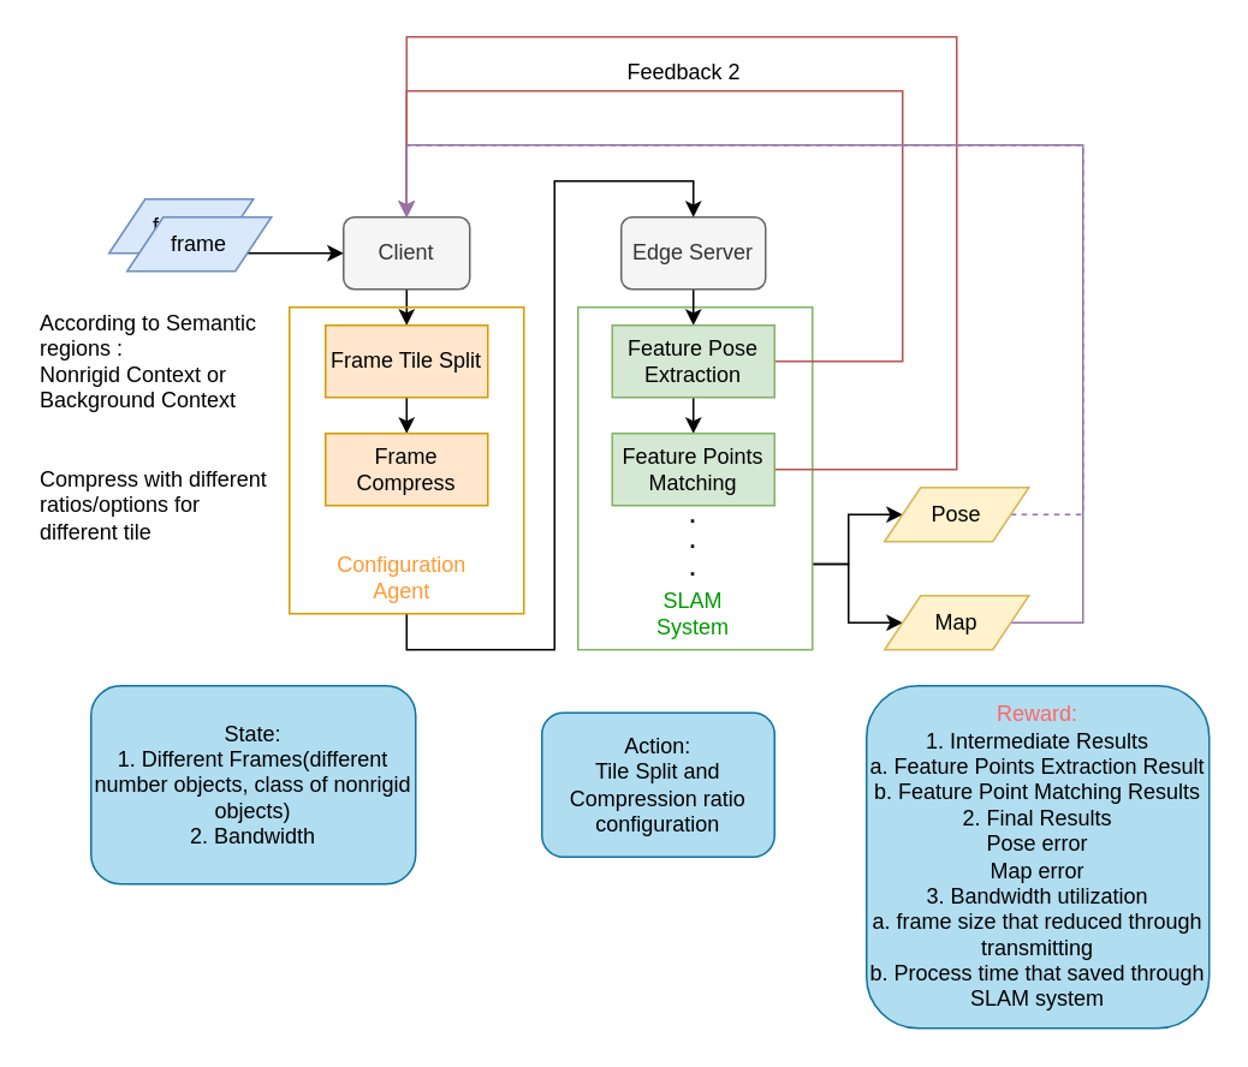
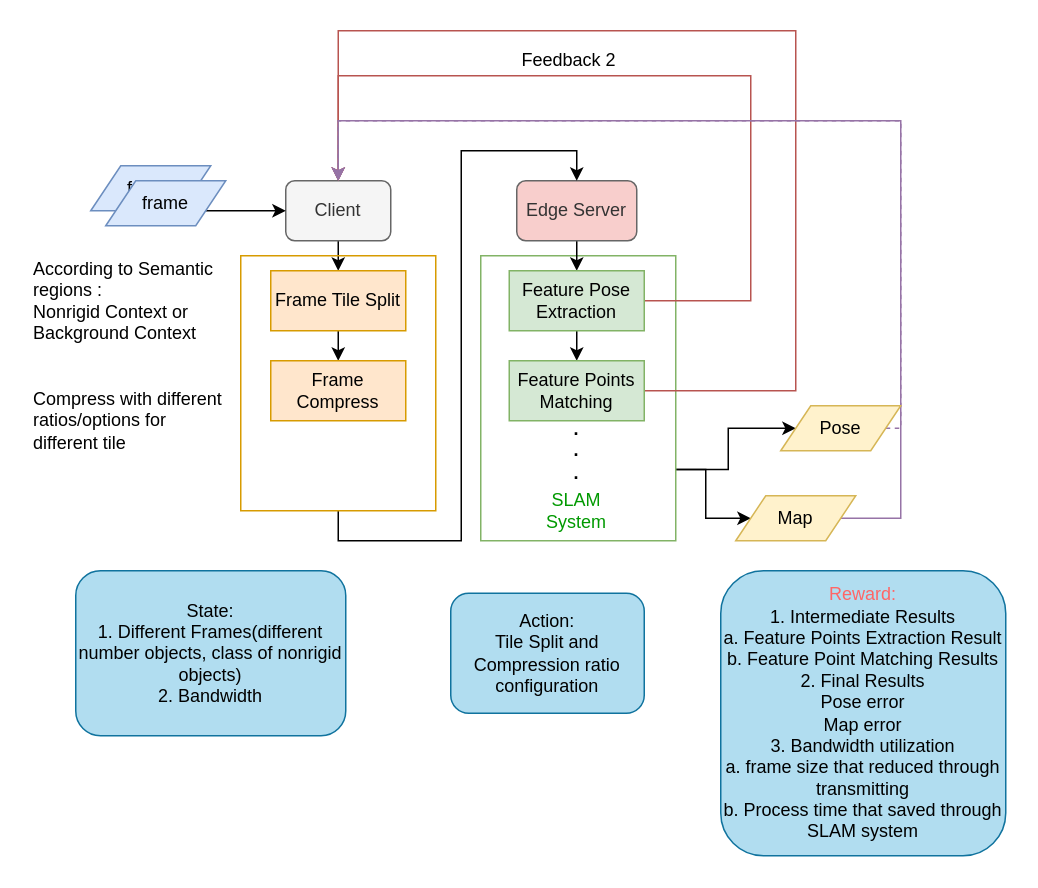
  <mxCell id="0" />
  <mxCell id="1" parent="0" />
  <mxCell id="2" style="edgeStyle=orthogonalEdgeStyle;rounded=0;orthogonalLoop=1;jettySize=auto;html=1;exitX=1;exitY=0.75;exitDx=0;exitDy=0;entryX=0;entryY=0.5;entryDx=0;entryDy=0;" parent="1" source="4" target="29" edge="1"><mxGeometry relative="1" as="geometry" /></mxCell>
  <mxCell id="3" style="edgeStyle=orthogonalEdgeStyle;rounded=0;orthogonalLoop=1;jettySize=auto;html=1;exitX=1;exitY=0.75;exitDx=0;exitDy=0;entryX=0;entryY=0.5;entryDx=0;entryDy=0;" parent="1" source="4" target="26" edge="1"><mxGeometry relative="1" as="geometry" /></mxCell>
  <mxCell id="4" value="" style="rounded=0;whiteSpace=wrap;html=1;strokeColor=#82b366;strokeWidth=1;fillColor=none;" parent="1" vertex="1"><mxGeometry x="320" y="170" width="130" height="190" as="geometry" /></mxCell>
  <mxCell id="5" style="edgeStyle=orthogonalEdgeStyle;rounded=0;orthogonalLoop=1;jettySize=auto;html=1;exitX=0.5;exitY=1;exitDx=0;exitDy=0;entryX=0.5;entryY=0;entryDx=0;entryDy=0;" parent="1" source="6" edge="1"><mxGeometry relative="1" as="geometry"><mxPoint x="225" y="180" as="targetPoint" /></mxGeometry></mxCell>
  <mxCell id="6" value="Client" style="rounded=1;whiteSpace=wrap;html=1;fillColor=#f5f5f5;strokeColor=#666666;fontColor=#333333;" parent="1" vertex="1"><mxGeometry x="190" y="120" width="70" height="40" as="geometry" /></mxCell>
  <mxCell id="7" style="edgeStyle=orthogonalEdgeStyle;rounded=0;orthogonalLoop=1;jettySize=auto;html=1;exitX=0.5;exitY=1;exitDx=0;exitDy=0;entryX=0.5;entryY=0;entryDx=0;entryDy=0;" parent="1" source="8" target="14" edge="1"><mxGeometry relative="1" as="geometry" /></mxCell>
- <mxCell id="8" value="Edge Server" style="rounded=1;whiteSpace=wrap;html=1;fillColor=#f5f5f5;strokeColor=#666666;fontColor=#333333;" parent="1" vertex="1"><mxGeometry x="344" y="120" width="80" height="40" as="geometry" /></mxCell>
+ <mxCell id="8" value="Edge Server" style="rounded=1;whiteSpace=wrap;html=1;fillColor=#f8cecc;strokeColor=#666666;fontColor=#333333;" parent="1" vertex="1"><mxGeometry x="344" y="120" width="80" height="40" as="geometry" /></mxCell>
  <mxCell id="9" value="frame" style="shape=parallelogram;perimeter=parallelogramPerimeter;whiteSpace=wrap;html=1;fixedSize=1;fillColor=#dae8fc;strokeColor=#6c8ebf;" parent="1" vertex="1"><mxGeometry x="60" y="110" width="80" height="30" as="geometry" /></mxCell>
  <mxCell id="10" style="edgeStyle=orthogonalEdgeStyle;rounded=0;orthogonalLoop=1;jettySize=auto;html=1;exitX=1;exitY=0.75;exitDx=0;exitDy=0;entryX=0;entryY=0.5;entryDx=0;entryDy=0;" parent="1" source="11" target="6" edge="1"><mxGeometry relative="1" as="geometry" /></mxCell>
  <mxCell id="11" value="frame" style="shape=parallelogram;perimeter=parallelogramPerimeter;whiteSpace=wrap;html=1;fixedSize=1;fillColor=#dae8fc;strokeColor=#6c8ebf;" parent="1" vertex="1"><mxGeometry x="70" y="120" width="80" height="30" as="geometry" /></mxCell>
  <mxCell id="12" style="edgeStyle=orthogonalEdgeStyle;rounded=0;orthogonalLoop=1;jettySize=auto;html=1;exitX=0.5;exitY=1;exitDx=0;exitDy=0;entryX=0.5;entryY=0;entryDx=0;entryDy=0;" parent="1" source="14" target="16" edge="1"><mxGeometry relative="1" as="geometry" /></mxCell>
  <mxCell id="13" style="edgeStyle=orthogonalEdgeStyle;rounded=0;orthogonalLoop=1;jettySize=auto;html=1;exitX=1;exitY=0.5;exitDx=0;exitDy=0;entryX=0.5;entryY=0;entryDx=0;entryDy=0;fillColor=#f8cecc;strokeColor=#b85450;" parent="1" source="14" target="6" edge="1"><mxGeometry relative="1" as="geometry"><Array as="points"><mxPoint x="500" y="200" /><mxPoint x="500" y="50" /><mxPoint x="225" y="50" /></Array></mxGeometry></mxCell>
  <mxCell id="14" value="Feature Pose&lt;br&gt;Extraction" style="rounded=0;whiteSpace=wrap;html=1;strokeColor=#82b366;strokeWidth=1;fillColor=#d5e8d4;" parent="1" vertex="1"><mxGeometry x="339" y="180" width="90" height="40" as="geometry" /></mxCell>
  <mxCell id="15" style="edgeStyle=orthogonalEdgeStyle;rounded=0;orthogonalLoop=1;jettySize=auto;html=1;exitX=1;exitY=0.5;exitDx=0;exitDy=0;entryX=0.5;entryY=0;entryDx=0;entryDy=0;fillColor=#f8cecc;strokeColor=#b85450;" parent="1" source="16" target="6" edge="1"><mxGeometry relative="1" as="geometry"><Array as="points"><mxPoint x="530" y="260" /><mxPoint x="530" y="20" /><mxPoint x="225" y="20" /></Array></mxGeometry></mxCell>
  <mxCell id="16" value="Feature Points&lt;br&gt;Matching" style="rounded=0;whiteSpace=wrap;html=1;strokeColor=#82b366;strokeWidth=1;fillColor=#d5e8d4;" parent="1" vertex="1"><mxGeometry x="339" y="240" width="90" height="40" as="geometry" /></mxCell>
  <mxCell id="17" style="edgeStyle=orthogonalEdgeStyle;rounded=0;orthogonalLoop=1;jettySize=auto;html=1;exitX=0.5;exitY=1;exitDx=0;exitDy=0;entryX=0.5;entryY=0;entryDx=0;entryDy=0;" parent="1" source="18" target="20" edge="1"><mxGeometry relative="1" as="geometry" /></mxCell>
  <mxCell id="18" value="Frame Tile Split" style="rounded=0;whiteSpace=wrap;html=1;strokeColor=#d79b00;strokeWidth=1;fillColor=#ffe6cc;" parent="1" vertex="1"><mxGeometry x="180" y="180" width="90" height="40" as="geometry" /></mxCell>
  <mxCell id="19" style="edgeStyle=orthogonalEdgeStyle;rounded=0;orthogonalLoop=1;jettySize=auto;html=1;exitX=0.5;exitY=1;exitDx=0;exitDy=0;entryX=0.5;entryY=0;entryDx=0;entryDy=0;" parent="1" source="33" target="8" edge="1"><mxGeometry relative="1" as="geometry"><Array as="points"><mxPoint x="225" y="360" /><mxPoint x="307" y="360" /><mxPoint x="307" y="100" /><mxPoint x="384" y="100" /></Array></mxGeometry></mxCell>
  <mxCell id="20" value="Frame Compress" style="rounded=0;whiteSpace=wrap;html=1;strokeColor=#d79b00;strokeWidth=1;fillColor=#ffe6cc;" parent="1" vertex="1"><mxGeometry x="180" y="240" width="90" height="40" as="geometry" /></mxCell>
  <mxCell id="21" value="According to Semantic regions :&lt;br&gt;Nonrigid Context or Background Context" style="text;html=1;strokeColor=none;fillColor=none;align=left;verticalAlign=middle;whiteSpace=wrap;rounded=0;" parent="1" vertex="1"><mxGeometry x="20" y="170" width="130" height="60" as="geometry" /></mxCell>
  <mxCell id="22" value="Compress with different ratios/options for different tile" style="text;html=1;strokeColor=none;fillColor=none;align=left;verticalAlign=middle;whiteSpace=wrap;rounded=0;" parent="1" vertex="1"><mxGeometry x="20" y="250" width="130" height="60" as="geometry" /></mxCell>
  <mxCell id="23" value="&lt;b&gt;.&lt;br&gt;.&lt;br&gt;.&lt;/b&gt;" style="text;html=1;strokeColor=none;fillColor=none;align=center;verticalAlign=middle;whiteSpace=wrap;rounded=0;" parent="1" vertex="1"><mxGeometry x="364" y="290" width="40" height="20" as="geometry" /></mxCell>
  <mxCell id="24" value="SLAM System" style="text;html=1;strokeColor=none;fillColor=none;align=center;verticalAlign=middle;whiteSpace=wrap;rounded=0;fontColor=#009900;" parent="1" vertex="1"><mxGeometry x="364" y="330" width="40" height="20" as="geometry" /></mxCell>
  <mxCell id="25" style="edgeStyle=orthogonalEdgeStyle;rounded=0;orthogonalLoop=1;jettySize=auto;html=1;exitX=1;exitY=0.5;exitDx=0;exitDy=0;entryX=0.5;entryY=0;entryDx=0;entryDy=0;fillColor=#e1d5e7;strokeColor=#9673a6;" parent="1" source="26" target="6" edge="1"><mxGeometry relative="1" as="geometry"><Array as="points"><mxPoint x="600" y="345" /><mxPoint x="600" y="80" /><mxPoint x="225" y="80" /></Array></mxGeometry></mxCell>
  <mxCell id="26" value="Map" style="shape=parallelogram;perimeter=parallelogramPerimeter;whiteSpace=wrap;html=1;fixedSize=1;fillColor=#fff2cc;strokeColor=#d6b656;" parent="1" vertex="1"><mxGeometry x="490" y="330" width="80" height="30" as="geometry" /></mxCell>
  <mxCell id="27" value="Feedback 2" style="text;html=1;strokeColor=none;fillColor=none;align=center;verticalAlign=middle;whiteSpace=wrap;rounded=0;" parent="1" vertex="1"><mxGeometry x="344" y="30" width="70" height="20" as="geometry" /></mxCell>
  <mxCell id="28" style="edgeStyle=orthogonalEdgeStyle;rounded=0;orthogonalLoop=1;jettySize=auto;html=1;exitX=1;exitY=0.5;exitDx=0;exitDy=0;entryX=0.5;entryY=0;entryDx=0;entryDy=0;fillColor=#e1d5e7;strokeColor=#9673a6;dashed=1;" parent="1" source="29" target="6" edge="1"><mxGeometry relative="1" as="geometry"><Array as="points"><mxPoint x="600" y="285" /><mxPoint x="600" y="80" /><mxPoint x="225" y="80" /></Array></mxGeometry></mxCell>
- <mxCell id="29" value="Pose" style="shape=parallelogram;perimeter=parallelogramPerimeter;whiteSpace=wrap;html=1;fixedSize=1;fillColor=#fff2cc;strokeColor=#d6b656;" parent="1" vertex="1"><mxGeometry x="490" y="270" width="80" height="30" as="geometry" /></mxCell>
+ <mxCell id="29" value="Pose" style="shape=parallelogram;perimeter=parallelogramPerimeter;whiteSpace=wrap;html=1;fixedSize=1;fillColor=#fff2cc;strokeColor=#d6b656;" parent="1" vertex="1"><mxGeometry x="520" y="270" width="80" height="30" as="geometry" /></mxCell>
  <mxCell id="30" value="State:&lt;br&gt;&lt;div&gt;&lt;div&gt;&lt;span style=&quot;background-color: transparent&quot;&gt;1. Different Frames&lt;/span&gt;&lt;span style=&quot;background-color: transparent&quot;&gt;(different number objects, class of nonrigid objects)&lt;/span&gt;&lt;/div&gt;&lt;span style=&quot;background-color: transparent&quot;&gt;&lt;div&gt;&lt;span style=&quot;background-color: transparent&quot;&gt;2. Bandwidth&lt;/span&gt;&lt;/div&gt;&lt;/span&gt;&lt;/div&gt;" style="rounded=1;whiteSpace=wrap;html=1;strokeColor=#10739e;strokeWidth=1;fillColor=#b1ddf0;align=center;" parent="1" vertex="1"><mxGeometry x="50" y="380" width="180" height="110" as="geometry" /></mxCell>
  <mxCell id="31" value="Action:&lt;br&gt;Tile Split and Compression ratio configuration" style="rounded=1;whiteSpace=wrap;html=1;strokeColor=#10739e;strokeWidth=1;fillColor=#b1ddf0;" parent="1" vertex="1"><mxGeometry x="300" y="395" width="129" height="80" as="geometry" /></mxCell>
  <mxCell id="32" value="&lt;font color=&quot;#ff6666&quot;&gt;Reward:&lt;/font&gt;&lt;br&gt;1. Intermediate Results&lt;br&gt;a. Feature Points Extraction Result&lt;br&gt;b. Feature Point Matching Results&lt;br&gt;2. Final Results&lt;br&gt;Pose error&lt;br&gt;Map error&lt;br&gt;3. Bandwidth utilization&lt;br&gt;a. frame size that reduced through transmitting&lt;br&gt;b. Process time that saved through SLAM system&lt;br&gt;" style="rounded=1;whiteSpace=wrap;html=1;strokeColor=#10739e;strokeWidth=1;fillColor=#b1ddf0;" parent="1" vertex="1"><mxGeometry x="480" y="380" width="190" height="190" as="geometry" /></mxCell>
  <mxCell id="33" value="" style="rounded=0;whiteSpace=wrap;html=1;strokeColor=#d79b00;strokeWidth=1;fillColor=none;" vertex="1" parent="1"><mxGeometry x="160" y="170" width="130" height="170" as="geometry" /></mxCell>
- <mxCell id="34" value="Configuration Agent" style="text;html=1;strokeColor=none;fillColor=none;align=center;verticalAlign=middle;whiteSpace=wrap;rounded=0;fontColor=#FF9933;" vertex="1" parent="1"><mxGeometry x="180" y="310" width="85" height="20" as="geometry" /></mxCell>
